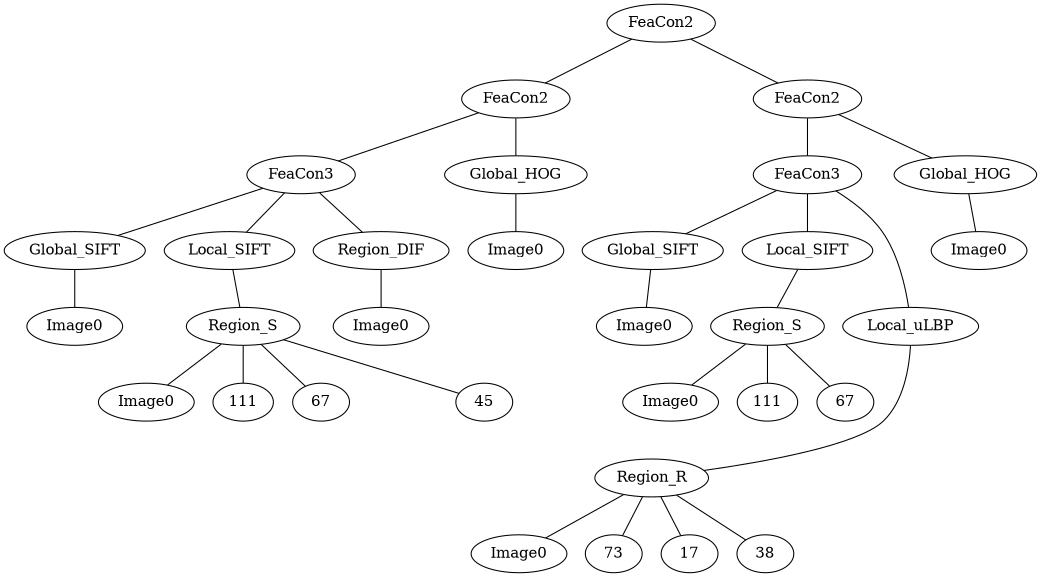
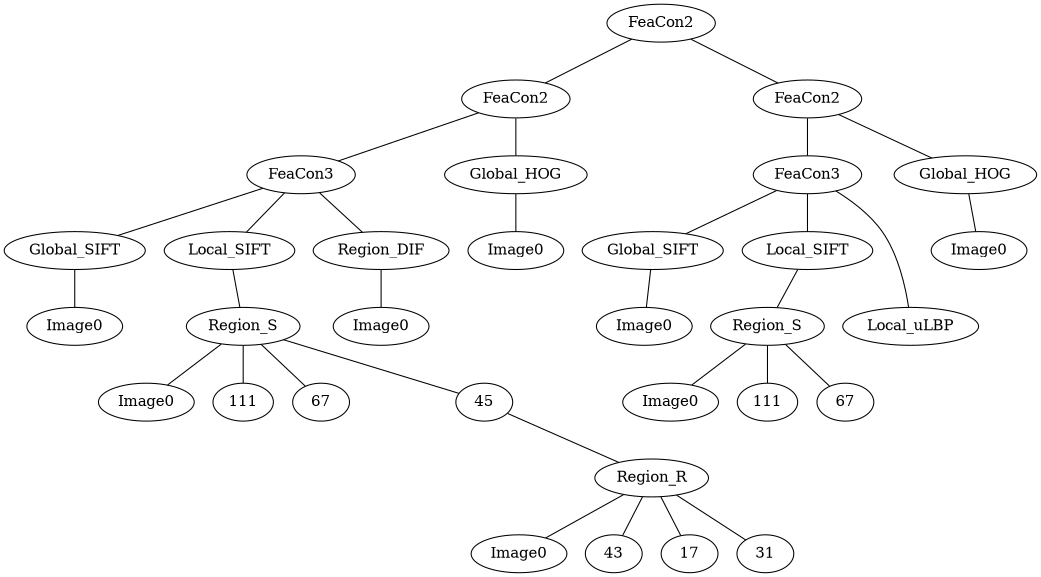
  strict graph {
    n1 [height=0.5 label=FeaCon2 width=0.75]
    n2 [height=0.5 label=FeaCon2 width=0.75]
    n3 [height=0.5 label=FeaCon2 width=0.75]
    n4 [height=0.5 label=FeaCon3 width=0.75]
    n5 [height=0.5 label=Global_HOG width=0.75]
    n6 [height=0.5 label=FeaCon3 width=0.75]
    n7 [height=0.5 label=Global_HOG width=0.75]
    n8 [height=0.5 label=Global_SIFT width=0.75]
    n9 [height=0.5 label=Local_SIFT width=0.75]
    n10 [height=0.5 label=Region_DIF width=0.75]
    n11 [height=0.5 label=Image0 width=0.75]
    n12 [height=0.5 label=Global_SIFT width=0.75]
    n13 [height=0.5 label=Local_SIFT width=0.75]
    n14 [height=0.5 label=Local_uLBP width=0.75]
    n15 [height=0.5 label=Image0 width=0.75]
    n16 [height=0.5 label=Image0 width=0.75]
    n17 [height=0.5 label=Region_S width=0.75]
    n18 [height=0.5 label=Image0 width=0.75]
    n19 [height=0.5 label=Image0 width=0.75]
    n20 [height=0.5 label=Region_S width=0.75]
    n21 [height=0.5 label=Region_R width=0.75]
    n22 [height=0.5 label=Image0 width=0.75]
    n23 [height=0.5 label=111 width=0.75]
    n24 [height=0.5 label=67 width=0.75]
    n25 [height=0.5 label=45 width=0.75]
    n26 [height=0.5 label=Image0 width=0.75]
    n27 [height=0.5 label=111 width=0.75]
    n28 [height=0.5 label=67 width=0.75]
    n29 [height=0.5 label=Image0 width=0.75]
-   n30 [height=0.5 label=73 width=0.75]
+   n30 [height=0.5 label=43 width=0.75]
    n31 [height=0.5 label=17 width=0.75]
-   n32 [height=0.5 label=38 width=0.75]
+   n32 [height=0.5 label=31 width=0.75]
    n1 -- n2
    n1 -- n3
    n2 -- n4
    n2 -- n5
    n3 -- n6
    n3 -- n7
    n4 -- n8
    n4 -- n9
    n4 -- n10
    n5 -- n11
    n6 -- n12
    n6 -- n13
    n6 -- n14
    n7 -- n15
    n8 -- n16
    n9 -- n17
    n10 -- n18
    n12 -- n19
    n13 -- n20
-   n14 -- n21
+   n25 -- n21
    n17 -- n22
    n17 -- n23
    n17 -- n24
    n17 -- n25
    n20 -- n26
    n20 -- n27
    n20 -- n28
    n21 -- n29
    n21 -- n30
    n21 -- n31
    n21 -- n32
  }
